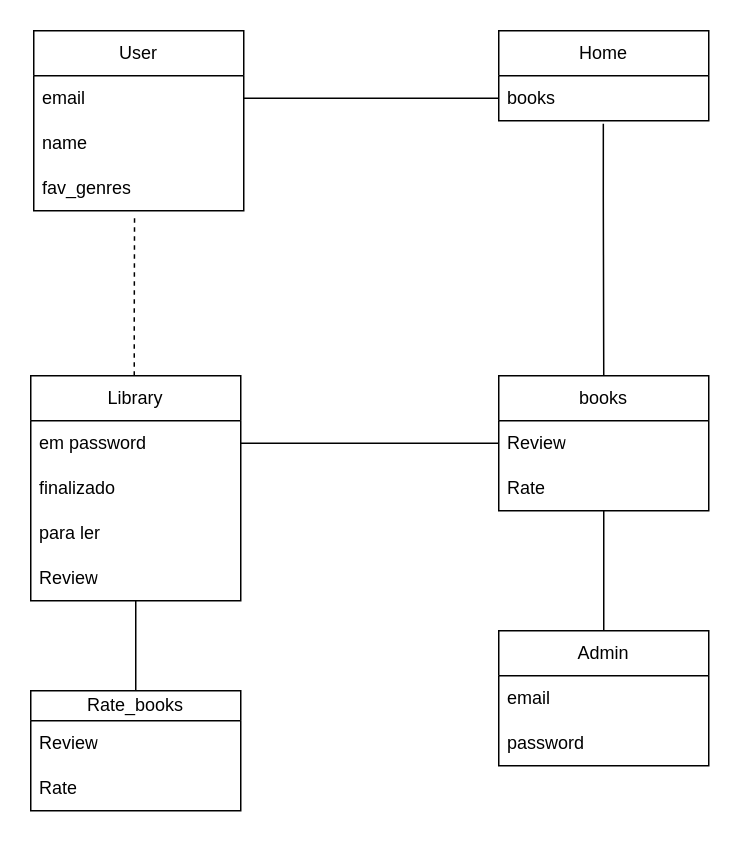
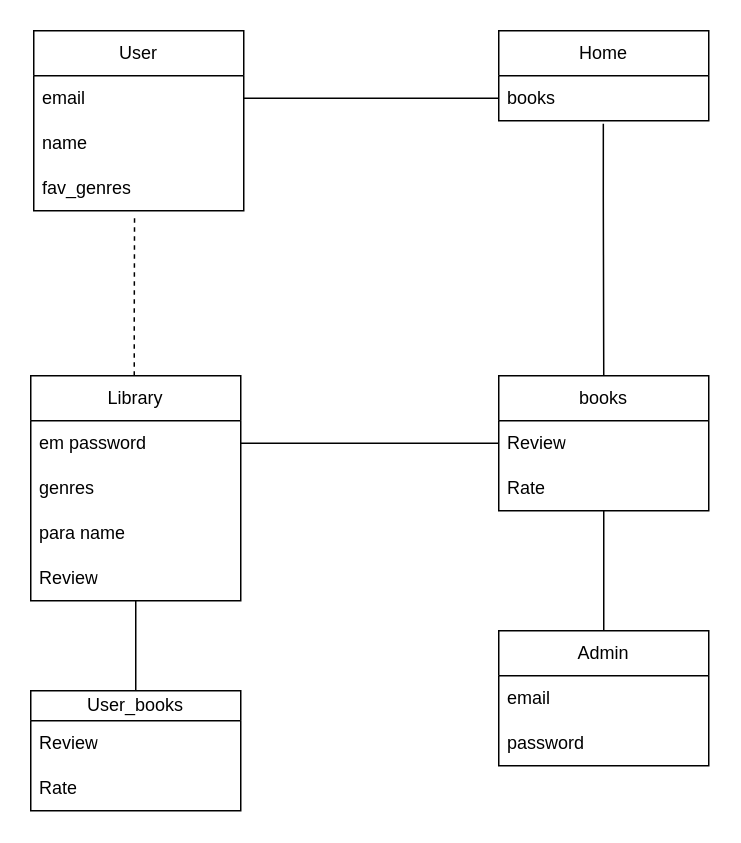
  <mxCell id="0" />
  <mxCell id="1" parent="0" />
  <mxCell id="2" value="User" style="swimlane;fontStyle=0;childLayout=stackLayout;horizontal=1;startSize=30;horizontalStack=0;resizeParent=1;resizeParentMax=0;resizeLast=0;collapsible=1;marginBottom=0;whiteSpace=wrap;html=1;" parent="1" vertex="1"><mxGeometry x="22" y="20" width="140" height="120" as="geometry"><mxRectangle x="110" y="140" width="70" height="30" as="alternateBounds" /></mxGeometry></mxCell>
  <mxCell id="3" value="email" style="text;strokeColor=none;fillColor=none;align=left;verticalAlign=middle;spacingLeft=4;spacingRight=4;overflow=hidden;points=[[0,0.5],[1,0.5]];portConstraint=eastwest;rotatable=0;whiteSpace=wrap;html=1;" parent="2" vertex="1"><mxGeometry y="30" width="140" height="30" as="geometry" /></mxCell>
  <mxCell id="4" value="name" style="text;strokeColor=none;fillColor=none;align=left;verticalAlign=middle;spacingLeft=4;spacingRight=4;overflow=hidden;points=[[0,0.5],[1,0.5]];portConstraint=eastwest;rotatable=0;whiteSpace=wrap;html=1;" parent="2" vertex="1"><mxGeometry y="60" width="140" height="30" as="geometry" /></mxCell>
  <mxCell id="5" value="fav_genres" style="text;strokeColor=none;fillColor=none;align=left;verticalAlign=middle;spacingLeft=4;spacingRight=4;overflow=hidden;points=[[0,0.5],[1,0.5]];portConstraint=eastwest;rotatable=0;whiteSpace=wrap;html=1;" parent="2" vertex="1"><mxGeometry y="90" width="140" height="30" as="geometry" /></mxCell>
  <mxCell id="6" value="Home" style="swimlane;fontStyle=0;childLayout=stackLayout;horizontal=1;startSize=30;horizontalStack=0;resizeParent=1;resizeParentMax=0;resizeLast=0;collapsible=1;marginBottom=0;whiteSpace=wrap;html=1;" parent="1" vertex="1"><mxGeometry x="332" y="20" width="140" height="60" as="geometry"><mxRectangle x="110" y="140" width="70" height="30" as="alternateBounds" /></mxGeometry></mxCell>
  <mxCell id="7" value="books" style="text;strokeColor=none;fillColor=none;align=left;verticalAlign=middle;spacingLeft=4;spacingRight=4;overflow=hidden;points=[[0,0.5],[1,0.5]];portConstraint=eastwest;rotatable=0;whiteSpace=wrap;html=1;" parent="6" vertex="1"><mxGeometry y="30" width="140" height="30" as="geometry" /></mxCell>
  <mxCell id="8" value="books" style="swimlane;fontStyle=0;childLayout=stackLayout;horizontal=1;startSize=30;horizontalStack=0;resizeParent=1;resizeParentMax=0;resizeLast=0;collapsible=1;marginBottom=0;whiteSpace=wrap;html=1;" parent="1" vertex="1"><mxGeometry x="332" y="250" width="140" height="90" as="geometry"><mxRectangle x="110" y="140" width="70" height="30" as="alternateBounds" /></mxGeometry></mxCell>
  <mxCell id="9" value="Review" style="text;strokeColor=none;fillColor=none;align=left;verticalAlign=middle;spacingLeft=4;spacingRight=4;overflow=hidden;points=[[0,0.5],[1,0.5]];portConstraint=eastwest;rotatable=0;whiteSpace=wrap;html=1;" parent="8" vertex="1"><mxGeometry y="30" width="140" height="30" as="geometry" /></mxCell>
  <mxCell id="10" value="Rate" style="text;strokeColor=none;fillColor=none;align=left;verticalAlign=middle;spacingLeft=4;spacingRight=4;overflow=hidden;points=[[0,0.5],[1,0.5]];portConstraint=eastwest;rotatable=0;whiteSpace=wrap;html=1;" parent="8" vertex="1"><mxGeometry y="60" width="140" height="30" as="geometry" /></mxCell>
  <mxCell id="11" value="Library" style="swimlane;fontStyle=0;childLayout=stackLayout;horizontal=1;startSize=30;horizontalStack=0;resizeParent=1;resizeParentMax=0;resizeLast=0;collapsible=1;marginBottom=0;whiteSpace=wrap;html=1;" parent="1" vertex="1"><mxGeometry x="20" y="250" width="140" height="150" as="geometry"><mxRectangle x="110" y="140" width="70" height="30" as="alternateBounds" /></mxGeometry></mxCell>
  <mxCell id="12" value="em password" style="text;strokeColor=none;fillColor=none;align=left;verticalAlign=middle;spacingLeft=4;spacingRight=4;overflow=hidden;points=[[0,0.5],[1,0.5]];portConstraint=eastwest;rotatable=0;whiteSpace=wrap;html=1;" parent="11" vertex="1"><mxGeometry y="30" width="140" height="30" as="geometry" /></mxCell>
- <mxCell id="13" value="finalizado" style="text;strokeColor=none;fillColor=none;align=left;verticalAlign=middle;spacingLeft=4;spacingRight=4;overflow=hidden;points=[[0,0.5],[1,0.5]];portConstraint=eastwest;rotatable=0;whiteSpace=wrap;html=1;" parent="11" vertex="1"><mxGeometry y="60" width="140" height="30" as="geometry" /></mxCell>
- <mxCell id="14" value="para ler" style="text;strokeColor=none;fillColor=none;align=left;verticalAlign=middle;spacingLeft=4;spacingRight=4;overflow=hidden;points=[[0,0.5],[1,0.5]];portConstraint=eastwest;rotatable=0;whiteSpace=wrap;html=1;" parent="11" vertex="1"><mxGeometry y="90" width="140" height="30" as="geometry" /></mxCell>
+ <mxCell id="13" value="genres" style="text;strokeColor=none;fillColor=none;align=left;verticalAlign=middle;spacingLeft=4;spacingRight=4;overflow=hidden;points=[[0,0.5],[1,0.5]];portConstraint=eastwest;rotatable=0;whiteSpace=wrap;html=1;" parent="11" vertex="1"><mxGeometry y="60" width="140" height="30" as="geometry" /></mxCell>
+ <mxCell id="14" value="para name" style="text;strokeColor=none;fillColor=none;align=left;verticalAlign=middle;spacingLeft=4;spacingRight=4;overflow=hidden;points=[[0,0.5],[1,0.5]];portConstraint=eastwest;rotatable=0;whiteSpace=wrap;html=1;" parent="11" vertex="1"><mxGeometry y="90" width="140" height="30" as="geometry" /></mxCell>
  <mxCell id="15" value="Review" style="text;strokeColor=none;fillColor=none;align=left;verticalAlign=middle;spacingLeft=4;spacingRight=4;overflow=hidden;points=[[0,0.5],[1,0.5]];portConstraint=eastwest;rotatable=0;whiteSpace=wrap;html=1;" vertex="1" parent="11"><mxGeometry y="120" width="140" height="30" as="geometry" /></mxCell>
  <mxCell id="16" style="edgeStyle=none;html=1;exitX=0.5;exitY=0;exitDx=0;exitDy=0;endArrow=none;endFill=0;fontStyle=1" parent="1" source="17" target="10" edge="1"><mxGeometry relative="1" as="geometry" /></mxCell>
  <mxCell id="17" value="Admin" style="swimlane;fontStyle=0;childLayout=stackLayout;horizontal=1;startSize=30;horizontalStack=0;resizeParent=1;resizeParentMax=0;resizeLast=0;collapsible=1;marginBottom=0;whiteSpace=wrap;html=1;" parent="1" vertex="1"><mxGeometry x="332" y="420" width="140" height="90" as="geometry"><mxRectangle x="110" y="140" width="70" height="30" as="alternateBounds" /></mxGeometry></mxCell>
  <mxCell id="18" value="email" style="text;strokeColor=none;fillColor=none;align=left;verticalAlign=middle;spacingLeft=4;spacingRight=4;overflow=hidden;points=[[0,0.5],[1,0.5]];portConstraint=eastwest;rotatable=0;whiteSpace=wrap;html=1;" parent="17" vertex="1"><mxGeometry y="30" width="140" height="30" as="geometry" /></mxCell>
  <mxCell id="19" value="password" style="text;strokeColor=none;fillColor=none;align=left;verticalAlign=middle;spacingLeft=4;spacingRight=4;overflow=hidden;points=[[0,0.5],[1,0.5]];portConstraint=eastwest;rotatable=0;whiteSpace=wrap;html=1;" parent="17" vertex="1"><mxGeometry y="60" width="140" height="30" as="geometry" /></mxCell>
  <mxCell id="20" style="edgeStyle=orthogonalEdgeStyle;rounded=0;orthogonalLoop=1;jettySize=auto;html=1;entryX=0;entryY=0.5;entryDx=0;entryDy=0;endArrow=none;endFill=0;" parent="1" source="3" target="7" edge="1"><mxGeometry relative="1" as="geometry" /></mxCell>
  <mxCell id="21" style="edgeStyle=orthogonalEdgeStyle;rounded=0;orthogonalLoop=1;jettySize=auto;html=1;entryX=0.5;entryY=0;entryDx=0;entryDy=0;exitX=0.498;exitY=1.064;exitDx=0;exitDy=0;exitPerimeter=0;endArrow=none;endFill=0;" parent="1" source="7" target="8" edge="1"><mxGeometry relative="1" as="geometry"><Array as="points"><mxPoint x="402" y="130" /><mxPoint x="402" y="130" /></Array></mxGeometry></mxCell>
  <mxCell id="22" style="edgeStyle=orthogonalEdgeStyle;rounded=0;orthogonalLoop=1;jettySize=auto;html=1;entryX=1;entryY=0.5;entryDx=0;entryDy=0;endArrow=none;endFill=0;" parent="1" source="9" target="12" edge="1"><mxGeometry relative="1" as="geometry" /></mxCell>
  <mxCell id="23" style="edgeStyle=orthogonalEdgeStyle;rounded=0;orthogonalLoop=1;jettySize=auto;html=1;entryX=0.48;entryY=1.064;entryDx=0;entryDy=0;entryPerimeter=0;endArrow=none;endFill=0;dashed=1;" parent="1" source="11" target="5" edge="1"><mxGeometry relative="1" as="geometry"><Array as="points"><mxPoint x="89" y="210" /><mxPoint x="89" y="210" /></Array></mxGeometry></mxCell>
- <mxCell id="24" value="Rate_books" style="swimlane;fontStyle=0;childLayout=stackLayout;horizontal=1;startSize=20;horizontalStack=0;resizeParent=1;resizeParentMax=0;resizeLast=0;collapsible=1;marginBottom=0;whiteSpace=wrap;html=1;" vertex="1" parent="1"><mxGeometry x="20" y="460" width="140" height="80" as="geometry"><mxRectangle x="110" y="140" width="70" height="30" as="alternateBounds" /></mxGeometry></mxCell>
+ <mxCell id="24" value="User_books" style="swimlane;fontStyle=0;childLayout=stackLayout;horizontal=1;startSize=20;horizontalStack=0;resizeParent=1;resizeParentMax=0;resizeLast=0;collapsible=1;marginBottom=0;whiteSpace=wrap;html=1;" vertex="1" parent="1"><mxGeometry x="20" y="460" width="140" height="80" as="geometry"><mxRectangle x="110" y="140" width="70" height="30" as="alternateBounds" /></mxGeometry></mxCell>
  <mxCell id="25" value="Review" style="text;strokeColor=none;fillColor=none;align=left;verticalAlign=middle;spacingLeft=4;spacingRight=4;overflow=hidden;points=[[0,0.5],[1,0.5]];portConstraint=eastwest;rotatable=0;whiteSpace=wrap;html=1;" vertex="1" parent="24"><mxGeometry y="20" width="140" height="30" as="geometry" /></mxCell>
  <mxCell id="26" value="Rate" style="text;strokeColor=none;fillColor=none;align=left;verticalAlign=middle;spacingLeft=4;spacingRight=4;overflow=hidden;points=[[0,0.5],[1,0.5]];portConstraint=eastwest;rotatable=0;whiteSpace=wrap;html=1;" vertex="1" parent="24"><mxGeometry y="50" width="140" height="30" as="geometry" /></mxCell>
  <mxCell id="27" style="edgeStyle=none;html=1;endArrow=none;endFill=0;" edge="1" parent="1" source="15" target="24"><mxGeometry relative="1" as="geometry" /></mxCell>
